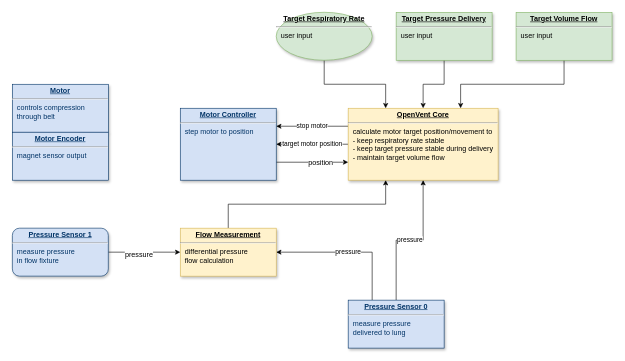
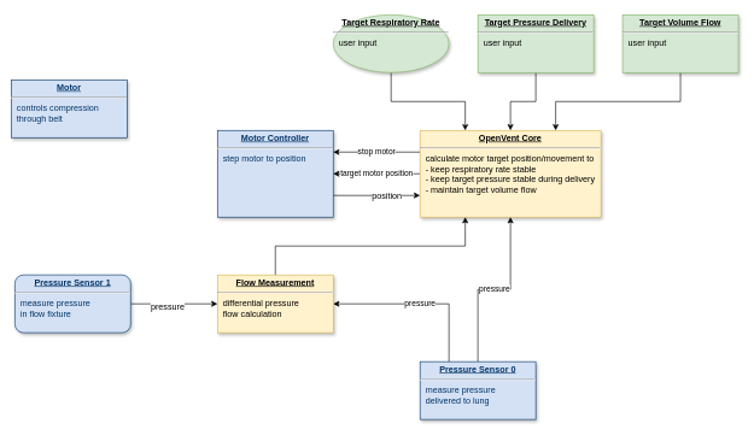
  <mxCell id="0" />
  <mxCell id="1" parent="0" />
  <mxCell id="2" style="edgeStyle=orthogonalEdgeStyle;rounded=0;orthogonalLoop=1;jettySize=auto;html=1;exitX=1;exitY=0.75;exitDx=0;exitDy=0;entryX=0;entryY=0.75;entryDx=0;entryDy=0;" edge="1" parent="1" source="4" target="9"><mxGeometry relative="1" as="geometry" /></mxCell>
  <mxCell id="3" value="position" style="text;html=1;align=center;verticalAlign=middle;resizable=0;points=[];labelBackgroundColor=#ffffff;" vertex="1" connectable="0" parent="2"><mxGeometry x="0.217" relative="1" as="geometry"><mxPoint as="offset" /></mxGeometry></mxCell>
  <mxCell id="4" value="&lt;p style=&quot;margin: 0px ; margin-top: 4px ; text-align: center ; text-decoration: underline&quot;&gt;&lt;strong&gt;Motor Controller&lt;/strong&gt;&lt;/p&gt;&lt;hr&gt;&lt;p style=&quot;margin: 0px ; margin-left: 8px&quot;&gt;step motor to position&lt;br&gt;&lt;/p&gt;" style="verticalAlign=top;align=left;overflow=fill;fontSize=12;fontFamily=Helvetica;html=1;strokeColor=#003366;shadow=1;fillColor=#D4E1F5;fontColor=#003366" vertex="1" parent="1"><mxGeometry x="300" y="180" width="160" height="120" as="geometry" /></mxCell>
- <mxCell id="5" value="&lt;p style=&quot;margin: 0px ; margin-top: 4px ; text-align: center ; text-decoration: underline&quot;&gt;&lt;strong&gt;Motor&lt;/strong&gt;&lt;/p&gt;&lt;hr&gt;&lt;p style=&quot;margin: 0px ; margin-left: 8px&quot;&gt;controls compression&amp;nbsp;&lt;/p&gt;&lt;p style=&quot;margin: 0px ; margin-left: 8px&quot;&gt;&lt;span&gt;through belt&lt;/span&gt;&lt;/p&gt;" style="verticalAlign=top;align=left;overflow=fill;fontSize=12;fontFamily=Helvetica;html=1;strokeColor=#003366;shadow=1;fillColor=#D4E1F5;fontColor=#003366" vertex="1" parent="1"><mxGeometry x="20" y="140" width="160" height="80" as="geometry" /></mxCell>
- <mxCell id="6" value="&lt;p style=&quot;margin: 0px ; margin-top: 4px ; text-align: center ; text-decoration: underline&quot;&gt;&lt;strong&gt;Motor Encoder&lt;/strong&gt;&lt;/p&gt;&lt;hr&gt;&lt;p style=&quot;margin: 0px ; margin-left: 8px&quot;&gt;magnet sensor output&lt;/p&gt;" style="verticalAlign=top;align=left;overflow=fill;fontSize=12;fontFamily=Helvetica;html=1;strokeColor=#003366;shadow=1;fillColor=#D4E1F5;fontColor=#003366" vertex="1" parent="1"><mxGeometry x="20" y="220" width="160" height="80" as="geometry" /></mxCell>
+ <mxCell id="5" value="&lt;p style=&quot;margin: 0px ; margin-top: 4px ; text-align: center ; text-decoration: underline&quot;&gt;&lt;strong&gt;Motor&lt;/strong&gt;&lt;/p&gt;&lt;hr&gt;&lt;p style=&quot;margin: 0px ; margin-left: 8px&quot;&gt;controls compression&amp;nbsp;&lt;/p&gt;&lt;p style=&quot;margin: 0px ; margin-left: 8px&quot;&gt;&lt;span&gt;through belt&lt;/span&gt;&lt;/p&gt;" style="verticalAlign=top;align=left;overflow=fill;fontSize=12;fontFamily=Helvetica;html=1;strokeColor=#003366;shadow=1;fillColor=#D4E1F5;fontColor=#003366" vertex="1" parent="1"><mxGeometry x="15" y="110" width="160" height="80" as="geometry" /></mxCell>
  <mxCell id="7" value="target motor position" style="edgeStyle=orthogonalEdgeStyle;rounded=0;orthogonalLoop=1;jettySize=auto;html=1;exitX=0;exitY=0.5;exitDx=0;exitDy=0;" edge="1" parent="1" source="9" target="4"><mxGeometry relative="1" as="geometry" /></mxCell>
  <mxCell id="8" value="stop motor" style="edgeStyle=orthogonalEdgeStyle;rounded=0;orthogonalLoop=1;jettySize=auto;html=1;exitX=0;exitY=0.25;exitDx=0;exitDy=0;entryX=1;entryY=0.25;entryDx=0;entryDy=0;" edge="1" parent="1" source="9" target="4"><mxGeometry relative="1" as="geometry" /></mxCell>
  <mxCell id="9" value="&lt;p style=&quot;margin: 0px ; margin-top: 4px ; text-align: center ; text-decoration: underline&quot;&gt;&lt;strong&gt;OpenVent Core&lt;/strong&gt;&lt;/p&gt;&lt;hr&gt;&lt;p style=&quot;margin: 0px ; margin-left: 8px&quot;&gt;calculate motor target position/movement to&lt;/p&gt;&lt;p style=&quot;margin: 0px ; margin-left: 8px&quot;&gt;-&amp;nbsp;&lt;span&gt;keep respiratory rate stable&lt;/span&gt;&lt;/p&gt;&lt;p style=&quot;margin: 0px ; margin-left: 8px&quot;&gt;- keep target pressure stable during delivery&lt;/p&gt;&lt;p style=&quot;margin: 0px ; margin-left: 8px&quot;&gt;- maintain target volume flow&lt;/p&gt;" style="verticalAlign=top;align=left;overflow=fill;fontSize=12;fontFamily=Helvetica;html=1;strokeColor=#d6b656;shadow=1;fillColor=#fff2cc;" vertex="1" parent="1"><mxGeometry x="580" y="180" width="250" height="120" as="geometry" /></mxCell>
  <mxCell id="10" style="edgeStyle=orthogonalEdgeStyle;rounded=0;orthogonalLoop=1;jettySize=auto;html=1;exitX=1;exitY=0.5;exitDx=0;exitDy=0;" edge="1" parent="1" source="12" target="23"><mxGeometry relative="1" as="geometry"><mxPoint x="430" y="380" as="targetPoint" /></mxGeometry></mxCell>
  <mxCell id="11" value="pressure" style="text;html=1;align=center;verticalAlign=middle;resizable=0;points=[];labelBackgroundColor=#ffffff;" vertex="1" connectable="0" parent="10"><mxGeometry x="-0.172" y="-3" relative="1" as="geometry"><mxPoint as="offset" /></mxGeometry></mxCell>
  <mxCell id="12" value="&lt;p style=&quot;margin: 0px ; margin-top: 4px ; text-align: center ; text-decoration: underline&quot;&gt;&lt;strong&gt;Pressure Sensor 1&lt;/strong&gt;&lt;/p&gt;&lt;hr&gt;&lt;p style=&quot;margin: 0px ; margin-left: 8px&quot;&gt;measure pressure&lt;/p&gt;&lt;p style=&quot;margin: 0px ; margin-left: 8px&quot;&gt;in flow fixture&lt;br&gt;&lt;/p&gt;" style="verticalAlign=top;align=left;overflow=fill;fontSize=12;fontFamily=Helvetica;html=1;strokeColor=#003366;shadow=1;fillColor=#D4E1F5;fontColor=#003366;rounded=1;" vertex="1" parent="1"><mxGeometry x="20" y="380" width="160" height="80" as="geometry" /></mxCell>
  <mxCell id="13" value="pressure" style="edgeStyle=orthogonalEdgeStyle;rounded=0;orthogonalLoop=1;jettySize=auto;html=1;exitX=0.5;exitY=0;exitDx=0;exitDy=0;" edge="1" parent="1" source="15" target="9"><mxGeometry relative="1" as="geometry" /></mxCell>
  <mxCell id="14" value="pressure" style="edgeStyle=orthogonalEdgeStyle;rounded=0;orthogonalLoop=1;jettySize=auto;html=1;exitX=0.25;exitY=0;exitDx=0;exitDy=0;entryX=1;entryY=0.5;entryDx=0;entryDy=0;" edge="1" parent="1" source="15" target="23"><mxGeometry relative="1" as="geometry" /></mxCell>
  <mxCell id="15" value="&lt;p style=&quot;margin: 0px ; margin-top: 4px ; text-align: center ; text-decoration: underline&quot;&gt;&lt;strong&gt;Pressure Sensor 0&lt;/strong&gt;&lt;/p&gt;&lt;hr&gt;&lt;p style=&quot;margin: 0px ; margin-left: 8px&quot;&gt;measure pressure&lt;/p&gt;&lt;p style=&quot;margin: 0px ; margin-left: 8px&quot;&gt;delivered to lung&lt;br&gt;&lt;/p&gt;" style="verticalAlign=top;align=left;overflow=fill;fontSize=12;fontFamily=Helvetica;html=1;strokeColor=#003366;shadow=1;fillColor=#D4E1F5;fontColor=#003366" vertex="1" parent="1"><mxGeometry x="580" y="500" width="160" height="80" as="geometry" /></mxCell>
  <mxCell id="16" style="edgeStyle=orthogonalEdgeStyle;rounded=0;orthogonalLoop=1;jettySize=auto;html=1;exitX=0.5;exitY=1;exitDx=0;exitDy=0;entryX=0.25;entryY=0;entryDx=0;entryDy=0;" edge="1" parent="1" source="17" target="9"><mxGeometry relative="1" as="geometry" /></mxCell>
  <mxCell id="17" value="&lt;p style=&quot;margin: 0px ; margin-top: 4px ; text-align: center ; text-decoration: underline&quot;&gt;&lt;b&gt;Target Respiratory Rate&lt;/b&gt;&lt;/p&gt;&lt;hr&gt;&lt;p style=&quot;margin: 0px ; margin-left: 8px&quot;&gt;user input&lt;br&gt;&lt;/p&gt;" style="ellipse;verticalAlign=top;align=left;overflow=fill;fontSize=12;fontFamily=Helvetica;html=1;strokeColor=#82b366;shadow=1;fillColor=#d5e8d4;" vertex="1" parent="1"><mxGeometry x="460" y="20" width="160" height="80" as="geometry" /></mxCell>
  <mxCell id="18" style="edgeStyle=orthogonalEdgeStyle;rounded=0;orthogonalLoop=1;jettySize=auto;html=1;exitX=0.5;exitY=1;exitDx=0;exitDy=0;entryX=0.5;entryY=0;entryDx=0;entryDy=0;" edge="1" parent="1" source="19" target="9"><mxGeometry relative="1" as="geometry" /></mxCell>
  <mxCell id="19" value="&lt;p style=&quot;margin: 0px ; margin-top: 4px ; text-align: center ; text-decoration: underline&quot;&gt;&lt;b&gt;Target Pressure Delivery&lt;/b&gt;&lt;/p&gt;&lt;hr&gt;&lt;p style=&quot;margin: 0px ; margin-left: 8px&quot;&gt;user input&lt;br&gt;&lt;/p&gt;" style="verticalAlign=top;align=left;overflow=fill;fontSize=12;fontFamily=Helvetica;html=1;strokeColor=#82b366;shadow=1;fillColor=#d5e8d4;" vertex="1" parent="1"><mxGeometry x="660" y="20" width="160" height="80" as="geometry" /></mxCell>
  <mxCell id="20" style="edgeStyle=orthogonalEdgeStyle;rounded=0;orthogonalLoop=1;jettySize=auto;html=1;exitX=0.5;exitY=1;exitDx=0;exitDy=0;entryX=0.75;entryY=0;entryDx=0;entryDy=0;" edge="1" parent="1" source="21" target="9"><mxGeometry relative="1" as="geometry" /></mxCell>
  <mxCell id="21" value="&lt;p style=&quot;margin: 0px ; margin-top: 4px ; text-align: center ; text-decoration: underline&quot;&gt;&lt;b&gt;Target Volume Flow&lt;/b&gt;&lt;/p&gt;&lt;hr&gt;&lt;p style=&quot;margin: 0px ; margin-left: 8px&quot;&gt;user input&lt;br&gt;&lt;/p&gt;" style="verticalAlign=top;align=left;overflow=fill;fontSize=12;fontFamily=Helvetica;html=1;strokeColor=#82b366;shadow=1;fillColor=#d5e8d4;" vertex="1" parent="1"><mxGeometry x="860" y="20" width="160" height="80" as="geometry" /></mxCell>
  <mxCell id="22" style="edgeStyle=orthogonalEdgeStyle;rounded=0;orthogonalLoop=1;jettySize=auto;html=1;exitX=0.5;exitY=0;exitDx=0;exitDy=0;entryX=0.25;entryY=1;entryDx=0;entryDy=0;" edge="1" parent="1" source="23" target="9"><mxGeometry relative="1" as="geometry" /></mxCell>
  <mxCell id="23" value="&lt;p style=&quot;margin: 0px ; margin-top: 4px ; text-align: center ; text-decoration: underline&quot;&gt;&lt;strong&gt;Flow Measurement&lt;/strong&gt;&lt;/p&gt;&lt;hr&gt;&lt;p style=&quot;margin: 0px ; margin-left: 8px&quot;&gt;differential pressure&lt;/p&gt;&lt;p style=&quot;margin: 0px ; margin-left: 8px&quot;&gt;flow calculation&lt;br&gt;&lt;/p&gt;" style="verticalAlign=top;align=left;overflow=fill;fontSize=12;fontFamily=Helvetica;html=1;strokeColor=#d6b656;shadow=1;fillColor=#fff2cc;" vertex="1" parent="1"><mxGeometry x="300" y="380" width="160" height="80" as="geometry" /></mxCell>
